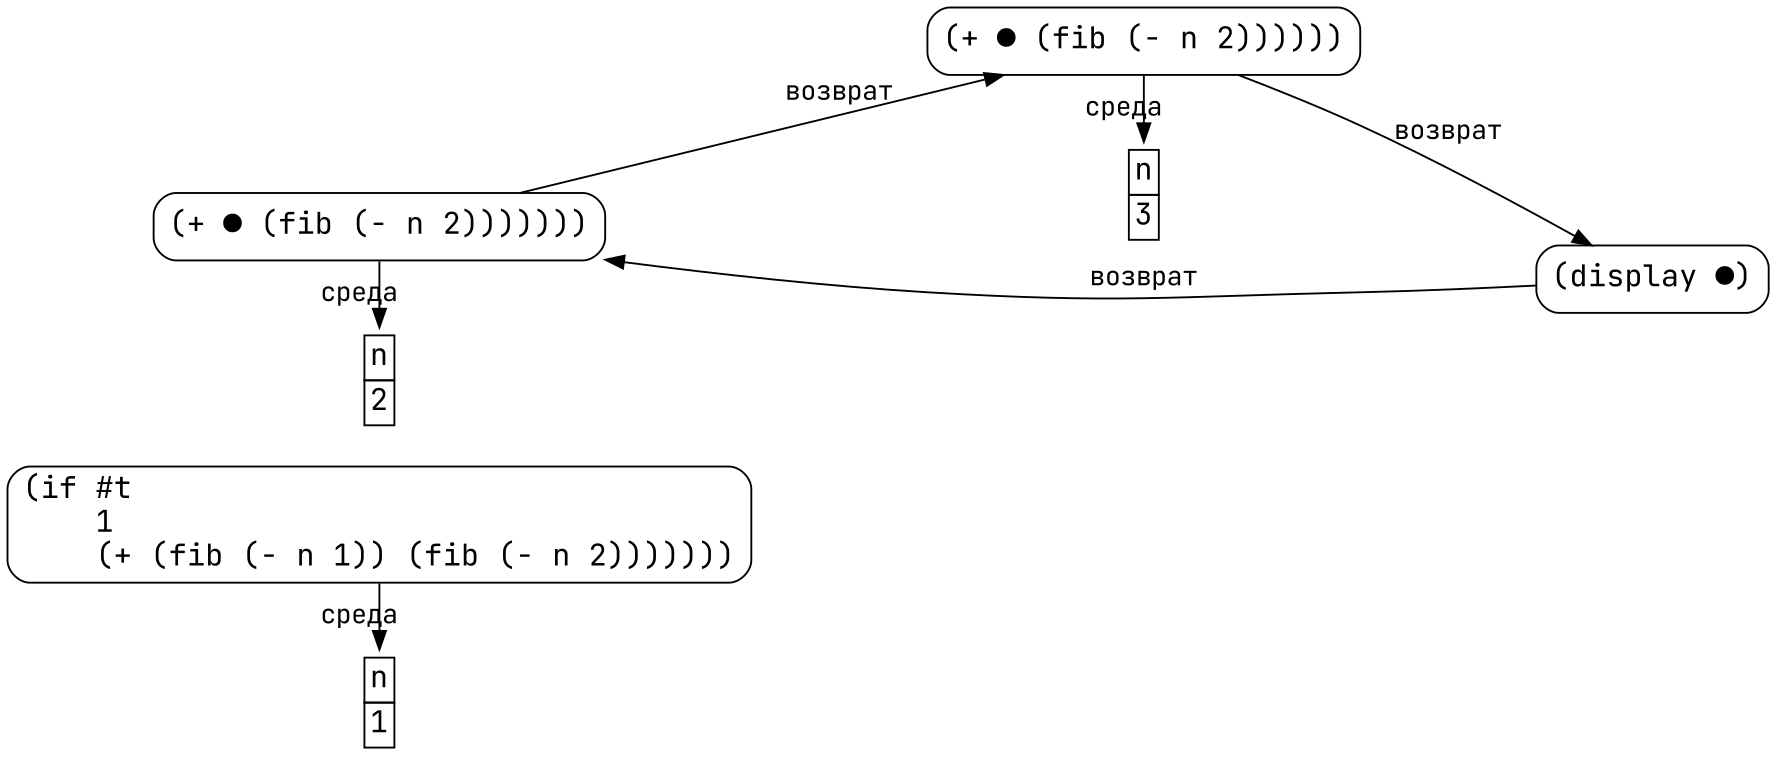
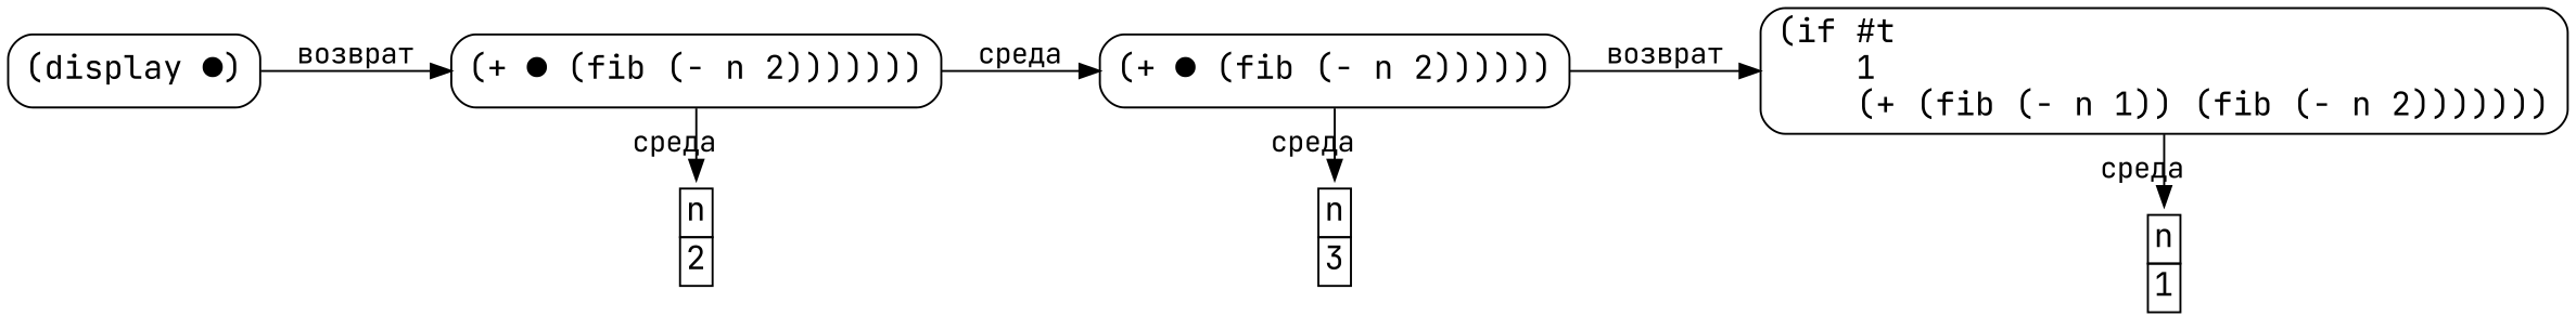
  digraph {
    fontname="JetBrains Mono"
    rankdir=LR
    node [fontname="JetBrains Mono" fontsize=16 shape=rect style=rounded]
    edge [fontname="JetBrains Mono"]
    n1 [label="(if #t                                 \n    1                                  \n    (+ (fib (- n 1)) (fib (- n 2)))))))\n"]
    n2 [label=<       <table border="0" cellborder="1" cellspacing="0">       <tr><td>n</td></tr>       <tr><td>1</td></tr>       </table>     > shape=none]
    n3 [label="(+ ● (fib (- n 2)))))))\n"]
    n4 [label=<       <table border="0" cellborder="1" cellspacing="0">       <tr><td>n</td></tr>       <tr><td>2</td></tr>       </table>     > shape=none]
    n5 [label="(+ ● (fib (- n 2))))))\n"]
    n6 [label=<       <table border="0" cellborder="1" cellspacing="0">       <tr><td>n</td></tr>       <tr><td>3</td></tr>       </table>     > shape=none]
    n7 [label="(display ●)"]
    subgraph sub_1 {
      rank=same
      n1
      n2
    }
    subgraph sub_2 {
      rank=same
      n3
      n4
    }
    subgraph sub_3 {
      rank=same
      n5
      n6
    }
    n1 -> n2 [label="среда"]
    n3 -> n4 [label="среда"]
-   n3 -> n5 [label="возврат"]
+   n3 -> n5 [label="среда"]
    n5 -> n6 [label="среда"]
-   n5 -> n7 [label="возврат"]
+   n5 -> n1 [label="возврат"]
    n7 -> n3 [label="возврат"]
  }
